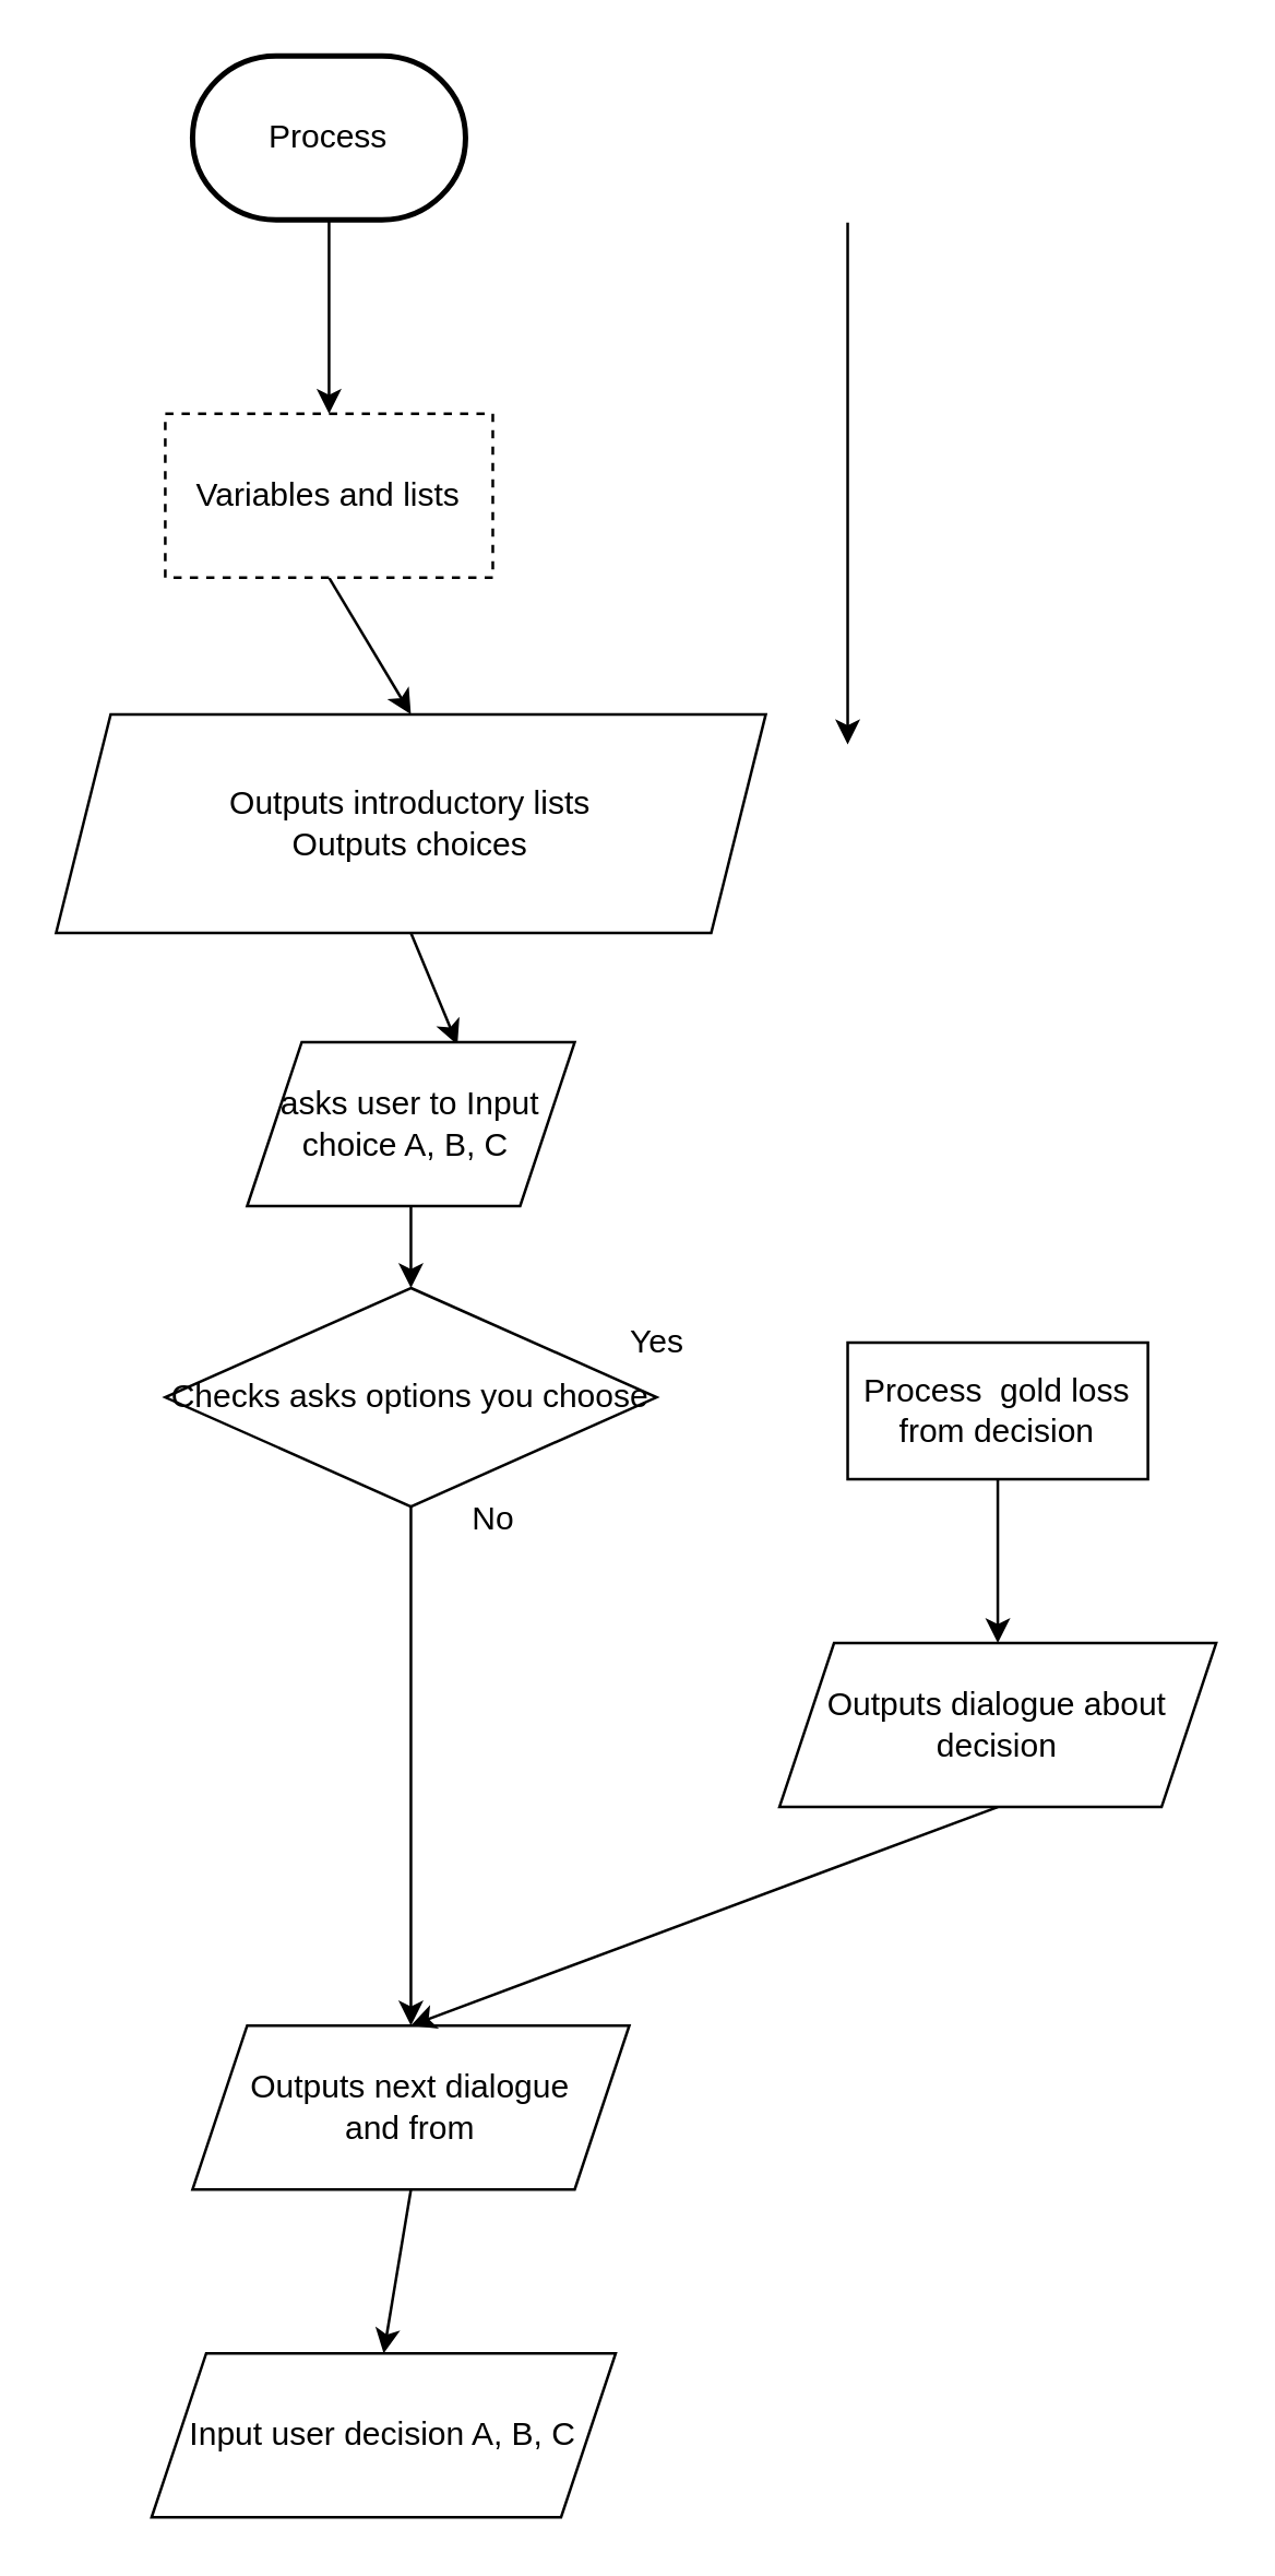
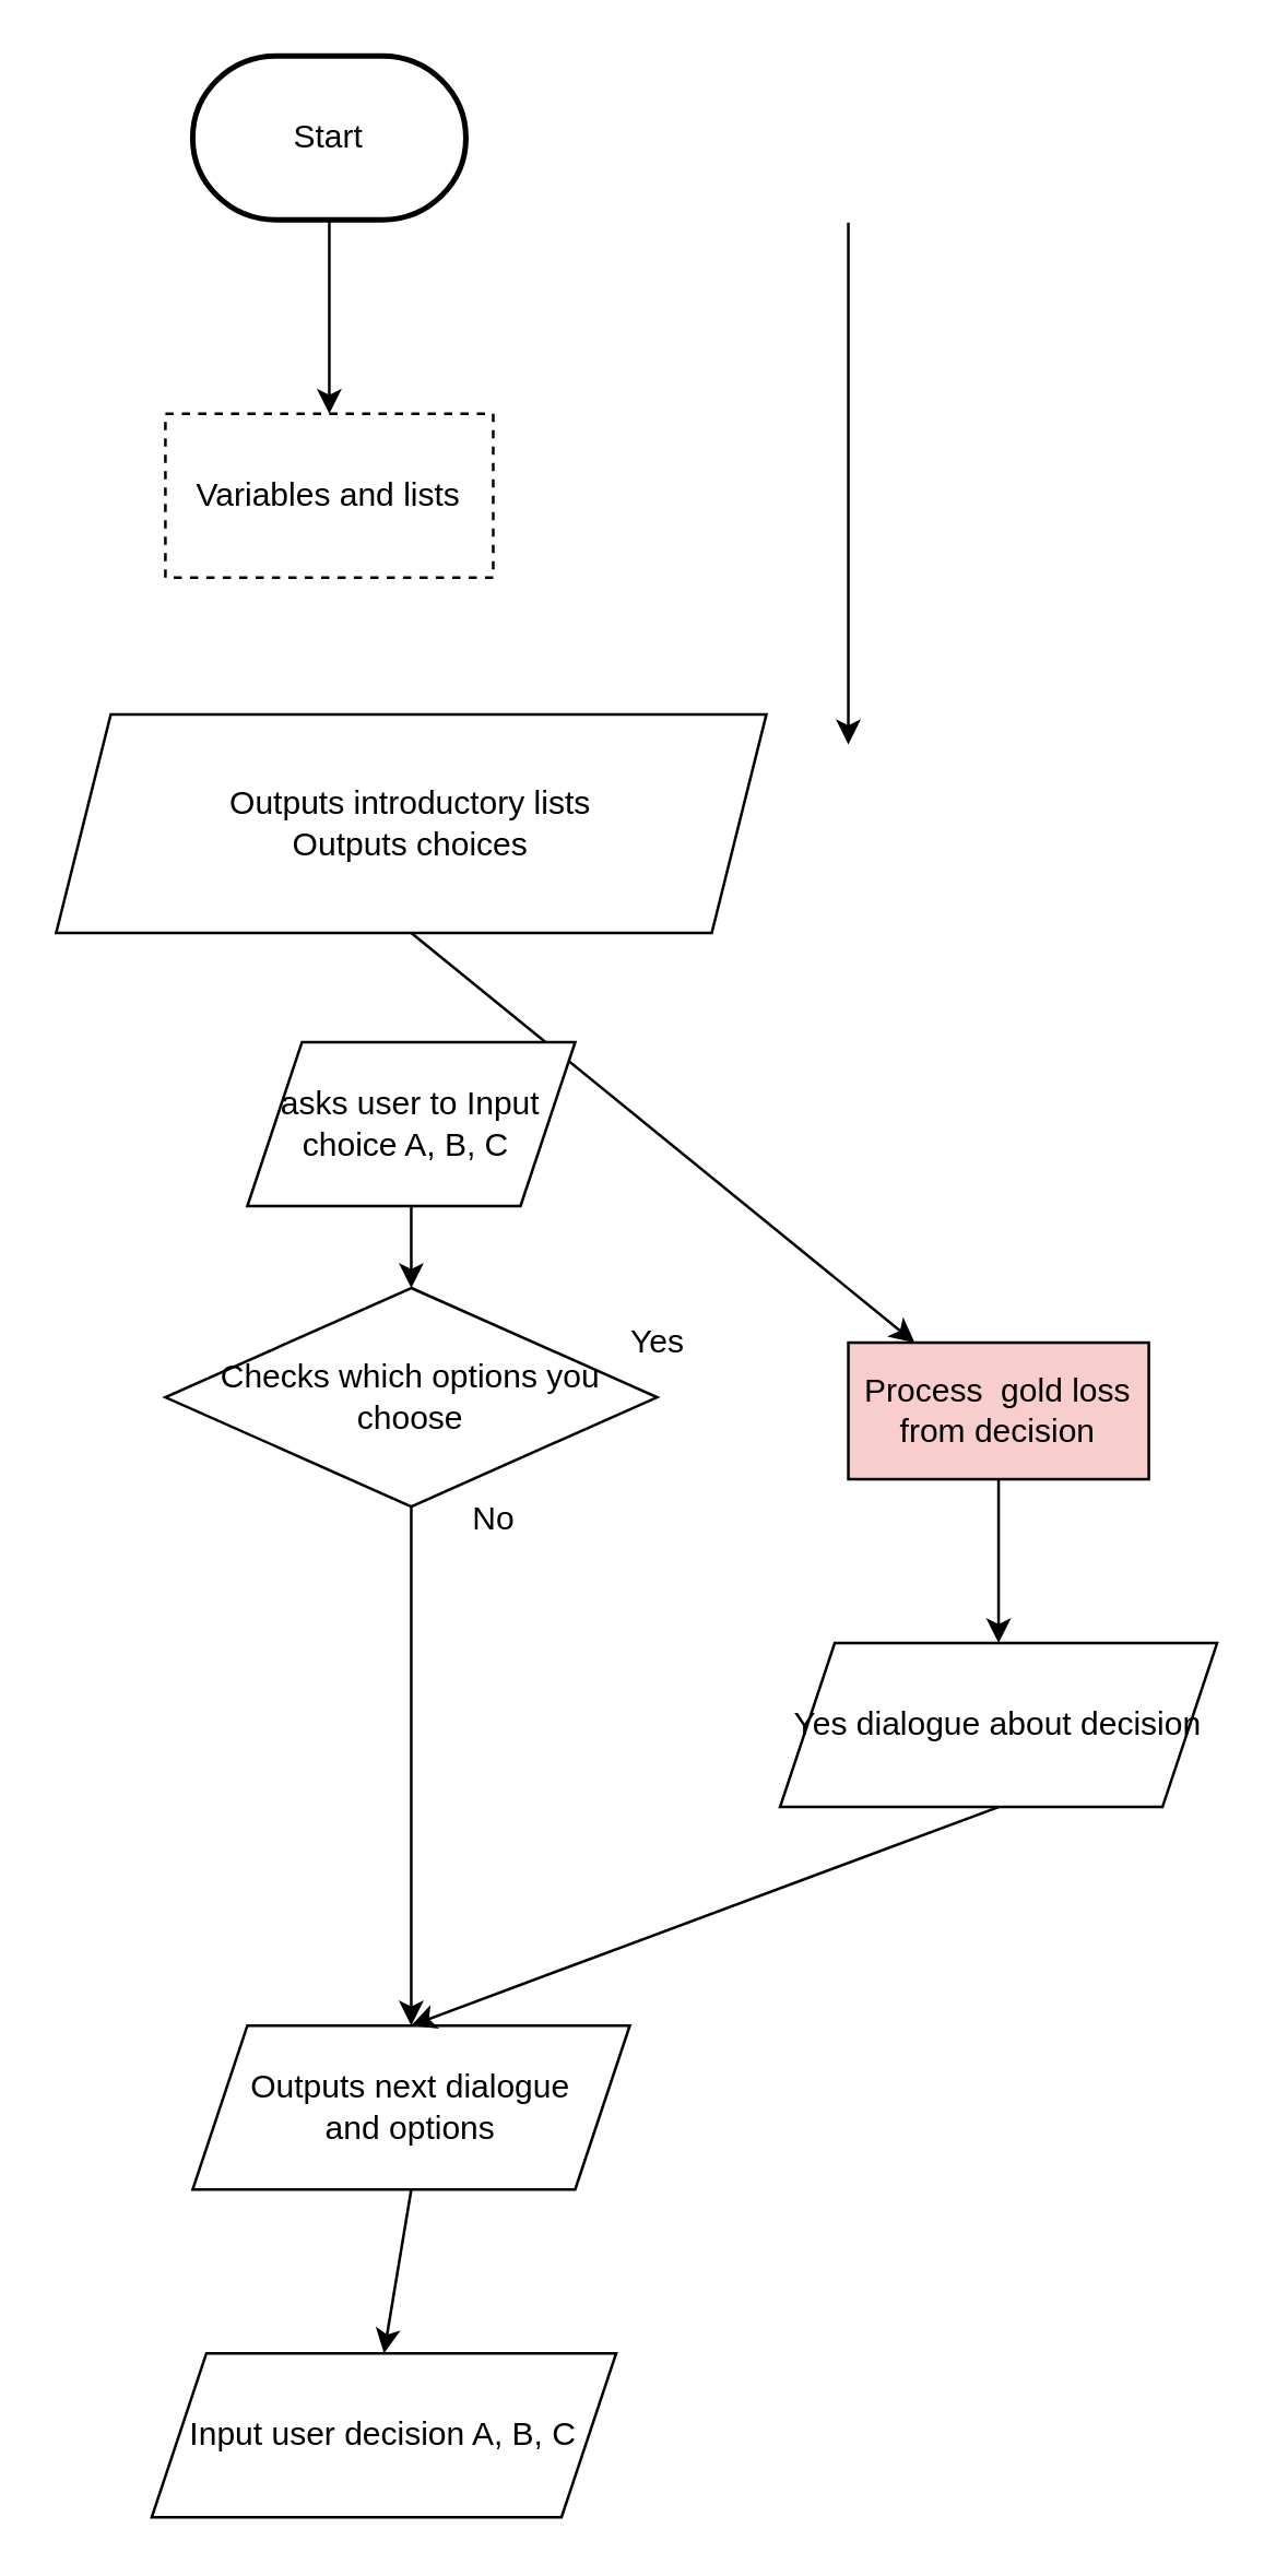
  <mxCell id="0" />
  <mxCell id="1" parent="0" />
- <mxCell id="2" value="Process" style="strokeWidth=2;html=1;shape=mxgraph.flowchart.terminator;whiteSpace=wrap;" parent="1" vertex="1"><mxGeometry x="70" y="20" width="100" height="60" as="geometry" /></mxCell>
- <mxCell id="3" style="html=1;rounded=0;exitX=0.5;exitY=1;exitDx=0;exitDy=0;entryX=0.5;entryY=0;entryDx=0;entryDy=0;" edge="1" parent="1" source="4" target="7"><mxGeometry relative="1" as="geometry"><mxPoint x="240" y="261" as="sourcePoint" /><mxPoint x="240" y="452" as="targetPoint" /></mxGeometry></mxCell>
+ <mxCell id="2" value="Start" style="strokeWidth=2;html=1;shape=mxgraph.flowchart.terminator;whiteSpace=wrap;" parent="1" vertex="1"><mxGeometry x="70" y="20" width="100" height="60" as="geometry" /></mxCell>
  <mxCell id="4" value="Variables and lists" style="rounded=0;whiteSpace=wrap;html=1;dashed=1;" vertex="1" parent="1"><mxGeometry x="60" y="151" width="120" height="60" as="geometry" /></mxCell>
  <mxCell id="5" style="html=1;rounded=0;exitX=0.5;exitY=1;exitDx=0;exitDy=0;exitPerimeter=0;entryX=0.5;entryY=0;entryDx=0;entryDy=0;" edge="1" parent="1" source="2" target="4"><mxGeometry relative="1" as="geometry"><mxPoint x="310" y="81" as="sourcePoint" /><mxPoint x="310" y="272" as="targetPoint" /></mxGeometry></mxCell>
  <mxCell id="6" style="html=1;rounded=0;" edge="1" parent="1"><mxGeometry relative="1" as="geometry"><mxPoint x="310" y="81" as="sourcePoint" /><mxPoint x="310" y="272" as="targetPoint" /></mxGeometry></mxCell>
  <mxCell id="7" value="Outputs introductory lists&lt;br&gt;Outputs choices" style="shape=parallelogram;perimeter=parallelogramPerimeter;whiteSpace=wrap;html=1;fixedSize=1;" vertex="1" parent="1"><mxGeometry x="20" y="261" width="260" height="80" as="geometry" /></mxCell>
  <mxCell id="8" style="edgeStyle=none;html=1;exitX=0.5;exitY=1;exitDx=0;exitDy=0;entryX=0.5;entryY=0;entryDx=0;entryDy=0;" edge="1" parent="1" source="9" target="11"><mxGeometry relative="1" as="geometry"><mxPoint x="150" y="731" as="targetPoint" /></mxGeometry></mxCell>
- <mxCell id="9" value="Checks asks options you choose" style="rhombus;whiteSpace=wrap;html=1;" vertex="1" parent="1"><mxGeometry x="60" y="471" width="180" height="80" as="geometry" /></mxCell>
+ <mxCell id="9" value="Checks which options you choose" style="rhombus;whiteSpace=wrap;html=1;" vertex="1" parent="1"><mxGeometry x="60" y="471" width="180" height="80" as="geometry" /></mxCell>
  <mxCell id="10" style="edgeStyle=none;html=1;exitX=0.5;exitY=1;exitDx=0;exitDy=0;entryX=0.5;entryY=0;entryDx=0;entryDy=0;" edge="1" parent="1" source="11" target="21"><mxGeometry relative="1" as="geometry" /></mxCell>
- <mxCell id="11" value="Outputs next dialogue&lt;br&gt;and from" style="shape=parallelogram;perimeter=parallelogramPerimeter;whiteSpace=wrap;html=1;fixedSize=1;" vertex="1" parent="1"><mxGeometry x="70" y="741" width="160" height="60" as="geometry" /></mxCell>
+ <mxCell id="11" value="Outputs next dialogue&lt;br&gt;and options" style="shape=parallelogram;perimeter=parallelogramPerimeter;whiteSpace=wrap;html=1;fixedSize=1;" vertex="1" parent="1"><mxGeometry x="70" y="741" width="160" height="60" as="geometry" /></mxCell>
  <mxCell id="12" value="No" style="text;html=1;align=center;verticalAlign=middle;resizable=0;points=[];autosize=1;strokeColor=none;fillColor=none;" vertex="1" parent="1"><mxGeometry x="160" y="541" width="40" height="30" as="geometry" /></mxCell>
  <mxCell id="13" value="Yes" style="text;html=1;align=center;verticalAlign=middle;resizable=0;points=[];autosize=1;strokeColor=none;fillColor=none;" vertex="1" parent="1"><mxGeometry x="220" y="476" width="40" height="30" as="geometry" /></mxCell>
- <mxCell id="14" style="html=1;rounded=0;exitX=0.5;exitY=1;exitDx=0;exitDy=0;entryX=0.642;entryY=0.017;entryDx=0;entryDy=0;entryPerimeter=0;" edge="1" parent="1" source="7" target="20"><mxGeometry relative="1" as="geometry"><mxPoint x="320" y="91" as="sourcePoint" /><mxPoint x="320" y="282" as="targetPoint" /></mxGeometry></mxCell>
- <mxCell id="15" value="Process&amp;nbsp; gold loss from decision" style="rounded=0;whiteSpace=wrap;html=1;" vertex="1" parent="1"><mxGeometry x="310" y="491" width="110" height="50" as="geometry" /></mxCell>
- <mxCell id="16" value="Outputs dialogue about decision" style="shape=parallelogram;perimeter=parallelogramPerimeter;whiteSpace=wrap;html=1;fixedSize=1;" vertex="1" parent="1"><mxGeometry x="285" y="601" width="160" height="60" as="geometry" /></mxCell>
+ <mxCell id="14" style="html=1;rounded=0;exitX=0.5;exitY=1;exitDx=0;exitDy=0;" edge="1" parent="1" source="7" target="15"><mxGeometry relative="1" as="geometry"><mxPoint x="320" y="91" as="sourcePoint" /><mxPoint x="320" y="282" as="targetPoint" /></mxGeometry></mxCell>
+ <mxCell id="15" value="Process&amp;nbsp; gold loss from decision" style="rounded=0;whiteSpace=wrap;html=1;fillColor=#f8cecc;" vertex="1" parent="1"><mxGeometry x="310" y="491" width="110" height="50" as="geometry" /></mxCell>
+ <mxCell id="16" value="Yes dialogue about decision" style="shape=parallelogram;perimeter=parallelogramPerimeter;whiteSpace=wrap;html=1;fixedSize=1;" vertex="1" parent="1"><mxGeometry x="285" y="601" width="160" height="60" as="geometry" /></mxCell>
  <mxCell id="17" style="html=1;rounded=0;entryX=0.5;entryY=0;entryDx=0;entryDy=0;exitX=0.5;exitY=1;exitDx=0;exitDy=0;" edge="1" parent="1" source="15" target="16"><mxGeometry relative="1" as="geometry"><mxPoint x="350" y="561" as="sourcePoint" /><mxPoint x="320" y="513.5" as="targetPoint" /></mxGeometry></mxCell>
  <mxCell id="18" style="html=1;rounded=0;entryX=0.5;entryY=0;entryDx=0;entryDy=0;exitX=0.5;exitY=1;exitDx=0;exitDy=0;" edge="1" parent="1" source="16" target="11"><mxGeometry relative="1" as="geometry"><mxPoint x="375" y="551" as="sourcePoint" /><mxPoint x="375" y="611" as="targetPoint" /></mxGeometry></mxCell>
  <mxCell id="19" style="edgeStyle=none;html=1;exitX=0.5;exitY=1;exitDx=0;exitDy=0;entryX=0.5;entryY=0;entryDx=0;entryDy=0;" edge="1" parent="1" source="20" target="9"><mxGeometry relative="1" as="geometry" /></mxCell>
  <mxCell id="20" value="asks user to Input choice A, B, C&amp;nbsp;" style="shape=parallelogram;perimeter=parallelogramPerimeter;whiteSpace=wrap;html=1;fixedSize=1;" vertex="1" parent="1"><mxGeometry x="90" y="381" width="120" height="60" as="geometry" /></mxCell>
  <mxCell id="21" value="Input user decision A, B, C" style="shape=parallelogram;perimeter=parallelogramPerimeter;whiteSpace=wrap;html=1;fixedSize=1;" vertex="1" parent="1"><mxGeometry x="55" y="861" width="170" height="60" as="geometry" /></mxCell>
